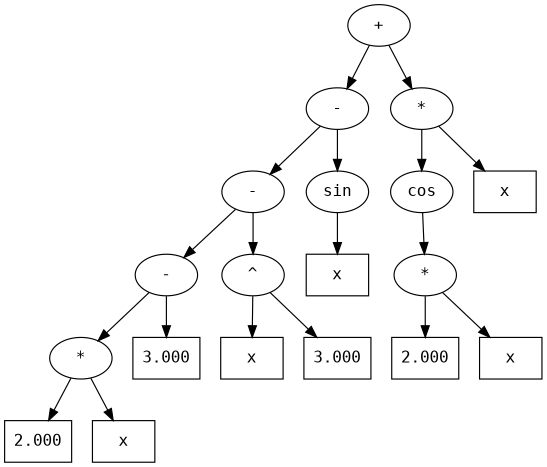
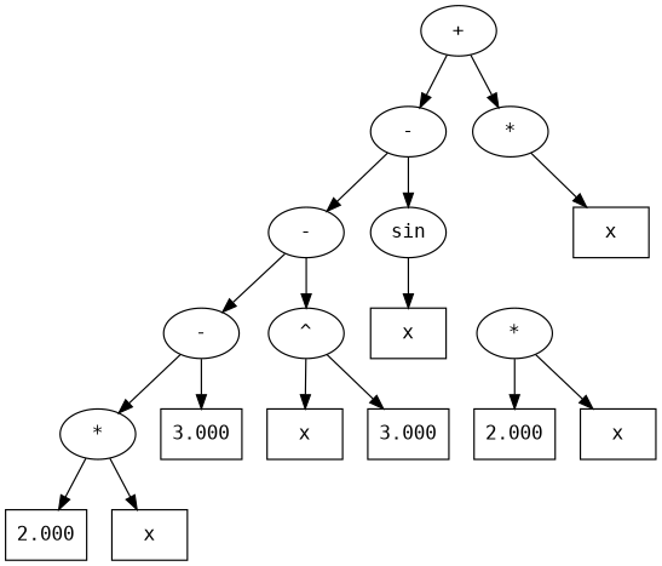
  digraph {
    fontname="DejaVu Sans Mono"
    node [fontname="DejaVu Sans Mono"]
    edge [fontname="DejaVu Sans Mono"]
    n1 [label="+"]
    n2 [label="-"]
    n3 [label="*"]
    n4 [label="-"]
    n5 [label=sin]
    n6 [label="-"]
    n7 [label="^"]
    n8 [label="*"]
    n9 [label=3.000 shape=box]
    n10 [label=2.000 shape=box]
    n11 [label=x shape=box]
    n12 [label=x shape=box]
    n13 [label=3.000 shape=box]
    n14 [label=x shape=box]
-   n15 [label=cos]
    n16 [label=x shape=box]
    n17 [label="*"]
    n18 [label=2.000 shape=box]
    n19 [label=x shape=box]
    n1 -> n2
    n1 -> n3
    n2 -> n4
    n2 -> n5
-   n3 -> n15
    n3 -> n16
    n4 -> n6
    n4 -> n7
    n5 -> n14
    n6 -> n8
    n6 -> n9
    n7 -> n12
    n7 -> n13
    n8 -> n10
    n8 -> n11
-   n15 -> n17
    n17 -> n18
    n17 -> n19
  }
